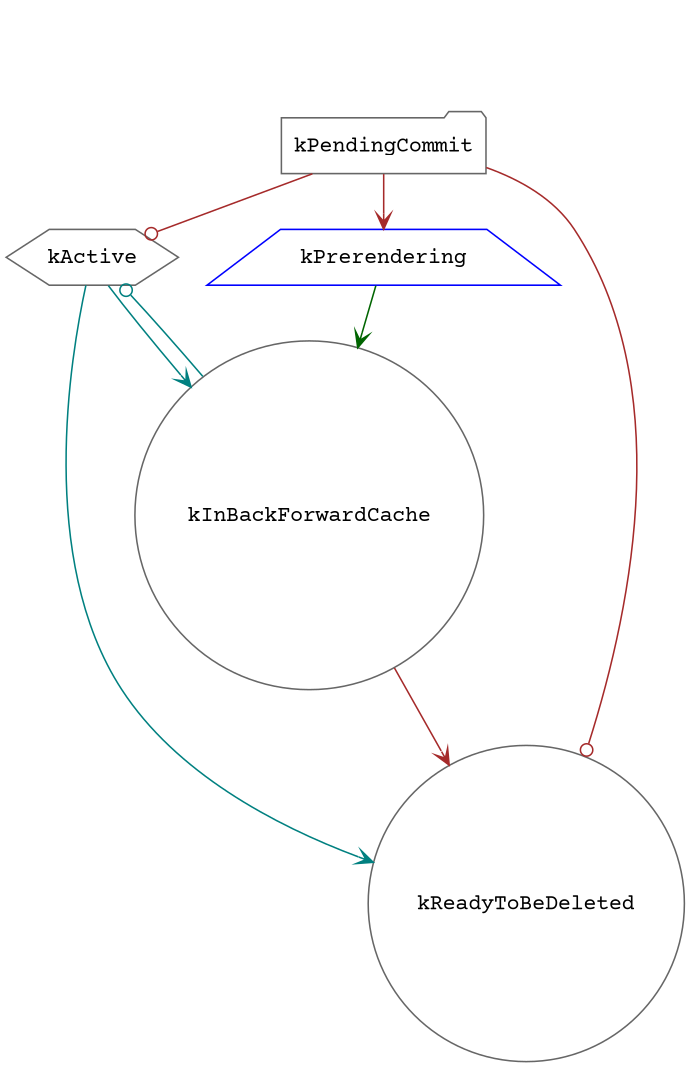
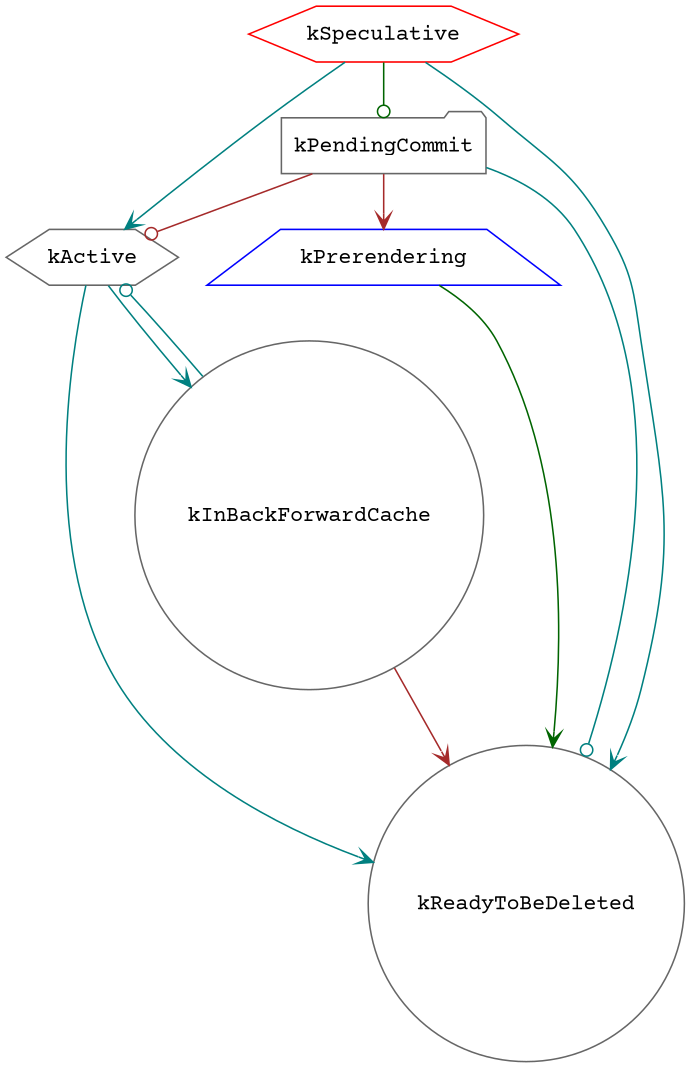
  digraph {
    fontname="Courier Prime"
    node [color=gray40 fontname="Courier Prime" shape=hexagon]
    edge [arrowhead=vee color=teal fontname="Courier Prime"]
+   kSpeculative [color=red]
    kActive
    kPendingCommit [shape=folder]
    kReadyToBeDeleted [shape=circle]
    kInBackForwardCache [shape=circle]
    kPrerendering [color=blue shape=trapezium]
+   kSpeculative -> kActive
+   kSpeculative -> kPendingCommit [arrowhead=odot color=darkgreen]
+   kSpeculative -> kReadyToBeDeleted
    kActive -> kReadyToBeDeleted
    kActive -> kInBackForwardCache
    kPendingCommit -> kActive [arrowhead=odot color=brown]
-   kPendingCommit -> kReadyToBeDeleted [arrowhead=odot color=brown]
+   kPendingCommit -> kReadyToBeDeleted [arrowhead=odot]
    kPendingCommit -> kPrerendering [color=brown]
    kInBackForwardCache -> kActive [arrowhead=odot]
    kInBackForwardCache -> kReadyToBeDeleted [color=brown]
-   kPrerendering -> kInBackForwardCache [color=darkgreen]
+   kPrerendering -> kReadyToBeDeleted [color=darkgreen]
  }
